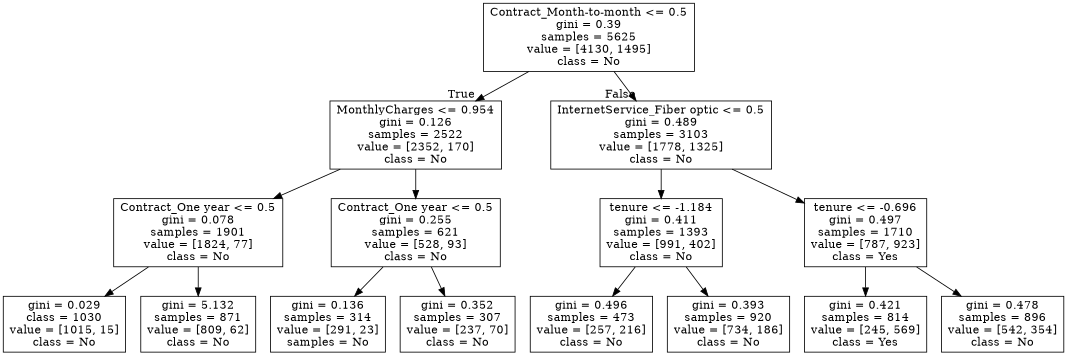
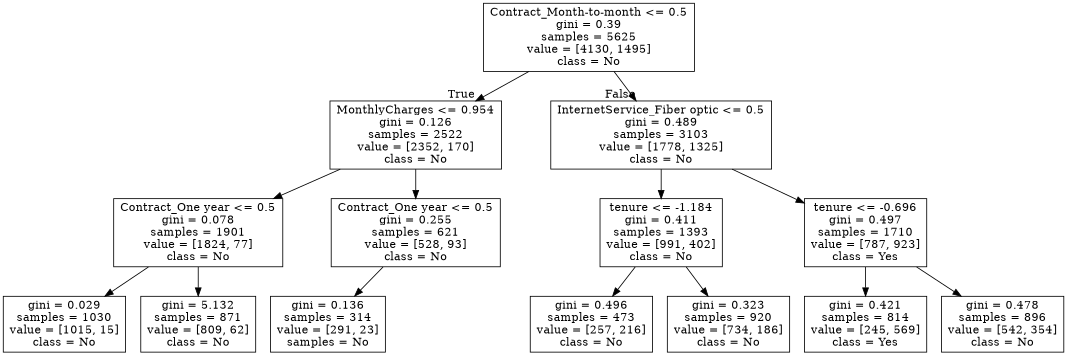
  digraph {
    node [shape=box]
    n1 [label="Contract_Month-to-month <= 0.5\ngini = 0.39\nsamples = 5625\nvalue = [4130, 1495]\nclass = No"]
    n2 [label="MonthlyCharges <= 0.954\ngini = 0.126\nsamples = 2522\nvalue = [2352, 170]\nclass = No"]
    n3 [label="InternetService_Fiber optic <= 0.5\ngini = 0.489\nsamples = 3103\nvalue = [1778, 1325]\nclass = No"]
    n4 [label="Contract_One year <= 0.5\ngini = 0.078\nsamples = 1901\nvalue = [1824, 77]\nclass = No"]
    n5 [label="Contract_One year <= 0.5\ngini = 0.255\nsamples = 621\nvalue = [528, 93]\nclass = No"]
    n6 [label="tenure <= -1.184\ngini = 0.411\nsamples = 1393\nvalue = [991, 402]\nclass = No"]
    n7 [label="tenure <= -0.696\ngini = 0.497\nsamples = 1710\nvalue = [787, 923]\nclass = Yes"]
-   n8 [label="gini = 0.029\nclass = 1030\nvalue = [1015, 15]\nclass = No"]
+   n8 [label="gini = 0.029\nsamples = 1030\nvalue = [1015, 15]\nclass = No"]
    n9 [label="gini = 5.132\nsamples = 871\nvalue = [809, 62]\nclass = No"]
    n10 [label="gini = 0.136\nsamples = 314\nvalue = [291, 23]\nsamples = No"]
-   n11 [label="gini = 0.352\nsamples = 307\nvalue = [237, 70]\nclass = No"]
    n12 [label="gini = 0.496\nsamples = 473\nvalue = [257, 216]\nclass = No"]
-   n13 [label="gini = 0.393\nsamples = 920\nvalue = [734, 186]\nclass = No"]
+   n13 [label="gini = 0.323\nsamples = 920\nvalue = [734, 186]\nclass = No"]
    n14 [label="gini = 0.421\nsamples = 814\nvalue = [245, 569]\nclass = Yes"]
    n15 [label="gini = 0.478\nsamples = 896\nvalue = [542, 354]\nclass = No"]
    n1 -> n2 [headlabel=True labelangle=45 labeldistance=2.5]
    n1 -> n3 [headlabel=False labelangle=-45 labeldistance=2.5]
    n2 -> n4
    n2 -> n5
    n3 -> n6
    n3 -> n7
    n4 -> n8
    n4 -> n9
    n5 -> n10
-   n5 -> n11
    n6 -> n12
    n6 -> n13
    n7 -> n14
    n7 -> n15
  }
